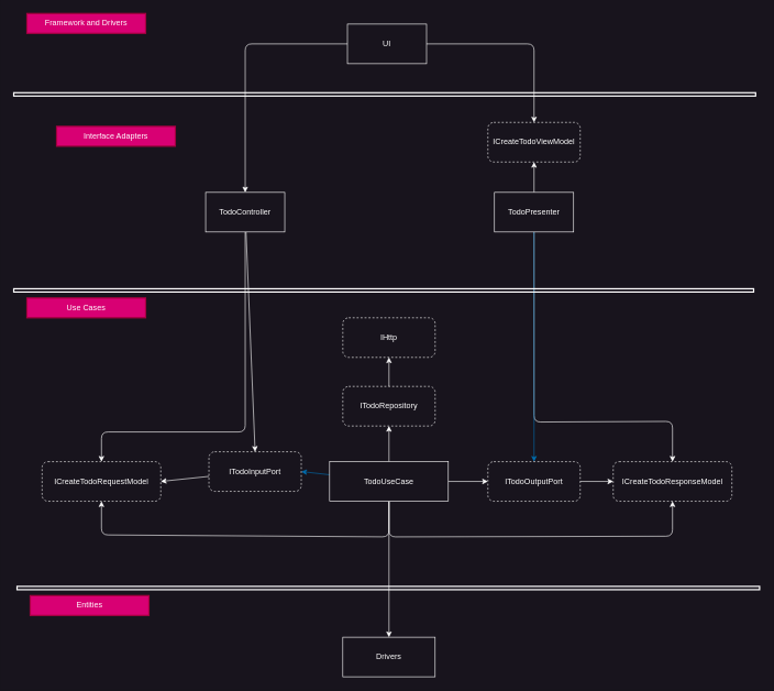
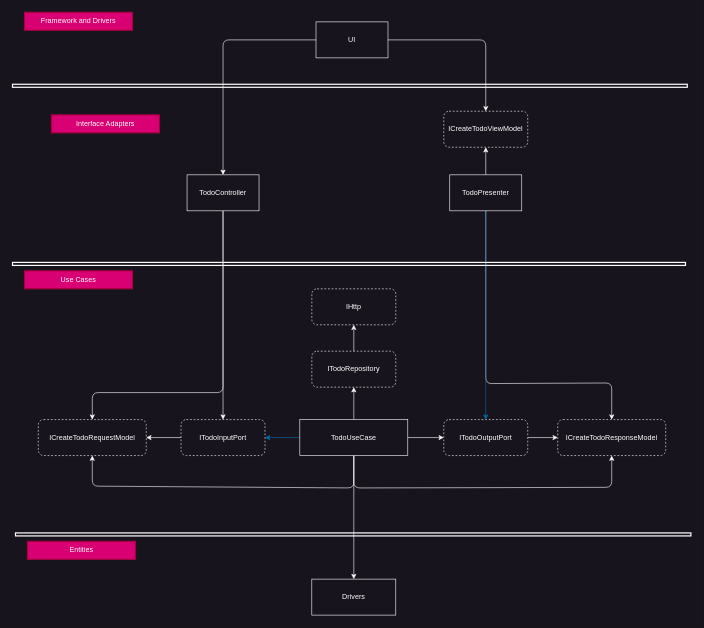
  <mxCell id="0" />
  <mxCell id="1" parent="0" />
  <mxCell id="2" style="edgeStyle=none;html=1;exitX=1;exitY=0.5;exitDx=0;exitDy=0;entryX=0.5;entryY=0;entryDx=0;entryDy=0;fontColor=#FFFFFF;strokeColor=#FFFFFF;" edge="1" parent="1" source="4" target="18"><mxGeometry relative="1" as="geometry"><Array as="points"><mxPoint x="809" y="66" /></Array></mxGeometry></mxCell>
  <mxCell id="3" style="edgeStyle=none;html=1;entryX=0.5;entryY=0;entryDx=0;entryDy=0;fontColor=#FFFFFF;strokeColor=#FFFFFF;" edge="1" parent="1" source="4" target="7"><mxGeometry relative="1" as="geometry"><Array as="points"><mxPoint x="371" y="66" /></Array></mxGeometry></mxCell>
  <mxCell id="4" value="UI" style="rounded=0;whiteSpace=wrap;html=1;fillColor=#18141D;strokeColor=#FFFFFF;fontColor=#FFFFFF;" parent="1" vertex="1"><mxGeometry x="526" y="36" width="120" height="60" as="geometry" /></mxCell>
  <mxCell id="5" style="edgeStyle=none;html=1;entryX=0.5;entryY=0;entryDx=0;entryDy=0;fontColor=#FFFFFF;strokeColor=#FFFFFF;" edge="1" parent="1" source="7" target="27"><mxGeometry relative="1" as="geometry"><Array as="points"><mxPoint x="371" y="654" /><mxPoint x="153" y="654" /></Array></mxGeometry></mxCell>
  <mxCell id="6" style="edgeStyle=none;html=1;entryX=0.5;entryY=0;entryDx=0;entryDy=0;endArrow=classic;endFill=1;fontColor=#FFFFFF;strokeColor=#FFFFFF;" edge="1" parent="1" source="7" target="36"><mxGeometry relative="1" as="geometry" /></mxCell>
  <mxCell id="7" value="TodoController" style="rounded=0;whiteSpace=wrap;html=1;fillColor=#18141D;strokeColor=#FFFFFF;fontColor=#FFFFFF;" parent="1" vertex="1"><mxGeometry x="311" y="291" width="120" height="60" as="geometry" /></mxCell>
  <mxCell id="8" style="edgeStyle=none;html=1;entryX=0;entryY=0.5;entryDx=0;entryDy=0;strokeColor=#FFFFFF;" edge="1" parent="1" source="9" target="26"><mxGeometry relative="1" as="geometry" /></mxCell>
  <mxCell id="9" value="ITodoOutputPort" style="rounded=1;whiteSpace=wrap;html=1;glass=0;shadow=0;dashed=1;fillColor=#18141D;strokeColor=#FFFFFF;fontColor=#FFFFFF;" parent="1" vertex="1"><mxGeometry x="739" y="699" width="140" height="60" as="geometry" /></mxCell>
  <mxCell id="10" style="edgeStyle=none;html=1;entryX=0.5;entryY=1;entryDx=0;entryDy=0;endArrow=classic;endFill=1;strokeColor=#FFFFFF;" edge="1" parent="1" source="11" target="13"><mxGeometry relative="1" as="geometry" /></mxCell>
  <mxCell id="11" value="ITodoRepository" style="rounded=1;whiteSpace=wrap;html=1;glass=0;shadow=0;dashed=1;fillColor=#18141D;strokeColor=#FFFFFF;fontColor=#FFFFFF;" parent="1" vertex="1"><mxGeometry x="519" y="585" width="140" height="60" as="geometry" /></mxCell>
  <mxCell id="12" value="Drivers" style="rounded=0;whiteSpace=wrap;html=1;glass=0;shadow=0;strokeColor=#FFFFFF;fillColor=#18141D;fontColor=#FFFFFF;" parent="1" vertex="1"><mxGeometry x="519" y="965" width="140" height="60" as="geometry" /></mxCell>
  <mxCell id="13" value="IHttp" style="rounded=1;whiteSpace=wrap;html=1;glass=0;shadow=0;dashed=1;fillColor=#18141D;strokeColor=#FFFFFF;fontColor=#FFFFFF;" parent="1" vertex="1"><mxGeometry x="519" y="481" width="140" height="60" as="geometry" /></mxCell>
  <mxCell id="14" style="edgeStyle=none;html=1;exitX=0.5;exitY=0;exitDx=0;exitDy=0;entryX=0.5;entryY=1;entryDx=0;entryDy=0;fontColor=#FFFFFF;strokeColor=#FFFFFF;" edge="1" parent="1" source="17" target="18"><mxGeometry relative="1" as="geometry" /></mxCell>
  <mxCell id="15" style="edgeStyle=none;html=1;entryX=0.5;entryY=0;entryDx=0;entryDy=0;fontColor=#FFFFFF;strokeColor=#FFFFFF;" edge="1" parent="1" source="17" target="26"><mxGeometry relative="1" as="geometry"><Array as="points"><mxPoint x="809" y="639" /><mxPoint x="1019" y="638" /></Array></mxGeometry></mxCell>
  <mxCell id="16" style="edgeStyle=none;html=1;entryX=0.5;entryY=0;entryDx=0;entryDy=0;fillColor=#1ba1e2;strokeColor=#006EAF;" edge="1" parent="1" source="17" target="9"><mxGeometry relative="1" as="geometry" /></mxCell>
  <mxCell id="17" value="TodoPresenter" style="rounded=0;whiteSpace=wrap;html=1;fillColor=#18141D;strokeColor=#FFFFFF;fontColor=#FFFFFF;" parent="1" vertex="1"><mxGeometry x="749" y="291" width="120" height="60" as="geometry" /></mxCell>
  <mxCell id="18" value="ICreateTodoViewModel" style="rounded=1;whiteSpace=wrap;html=1;glass=0;shadow=0;dashed=1;strokeColor=#FFFFFF;fillColor=#18141D;fontColor=#FFFFFF;" parent="1" vertex="1"><mxGeometry x="739" y="185" width="140" height="60" as="geometry" /></mxCell>
  <mxCell id="19" value="" style="rounded=0;whiteSpace=wrap;html=1;strokeColor=#FFFFFF;fillColor=none;strokeWidth=2;" parent="1" vertex="1"><mxGeometry x="20" y="140" width="1125" height="5" as="geometry" /></mxCell>
  <mxCell id="20" value="" style="rounded=0;whiteSpace=wrap;html=1;strokeColor=#FFFFFF;fillColor=none;strokeWidth=2;" parent="1" vertex="1"><mxGeometry x="20" y="437" width="1122" height="5" as="geometry" /></mxCell>
  <mxCell id="21" value="" style="rounded=0;whiteSpace=wrap;html=1;strokeColor=#FFFFFF;fillColor=none;strokeWidth=2;" parent="1" vertex="1"><mxGeometry x="25" y="888" width="1126" height="5" as="geometry" /></mxCell>
  <mxCell id="22" value="Entities" style="text;html=1;strokeColor=#A50040;fillColor=#d80073;align=center;verticalAlign=middle;whiteSpace=wrap;rounded=0;strokeWidth=2;fontColor=#ffffff;" parent="1" vertex="1"><mxGeometry x="45" y="902" width="180" height="30" as="geometry" /></mxCell>
  <mxCell id="23" value="Use Cases" style="text;html=1;strokeColor=#A50040;fillColor=#d80073;align=center;verticalAlign=middle;whiteSpace=wrap;rounded=0;strokeWidth=2;fontColor=#ffffff;" parent="1" vertex="1"><mxGeometry x="40" y="451" width="180" height="30" as="geometry" /></mxCell>
  <mxCell id="24" value="Interface Adapters" style="text;html=1;strokeColor=#A50040;fillColor=#d80073;align=center;verticalAlign=middle;whiteSpace=wrap;rounded=0;strokeWidth=2;fontColor=#ffffff;" parent="1" vertex="1"><mxGeometry x="85" y="191" width="180" height="30" as="geometry" /></mxCell>
  <mxCell id="25" value="Framework and Drivers" style="text;html=1;strokeColor=#A50040;fillColor=#d80073;align=center;verticalAlign=middle;whiteSpace=wrap;rounded=0;strokeWidth=2;fontColor=#ffffff;" parent="1" vertex="1"><mxGeometry x="40" y="20" width="180" height="30" as="geometry" /></mxCell>
  <mxCell id="26" value="ICreateTodoResponseModel" style="rounded=1;whiteSpace=wrap;html=1;glass=0;shadow=0;dashed=1;strokeColor=#FFFFFF;fillColor=#18141D;fontColor=#FFFFFF;" vertex="1" parent="1"><mxGeometry x="929" y="699" width="180" height="60" as="geometry" /></mxCell>
  <mxCell id="27" value="ICreateTodoRequestModel" style="rounded=1;whiteSpace=wrap;html=1;glass=0;shadow=0;dashed=1;strokeColor=#FFFFFF;fillColor=#18141D;fontColor=#FFFFFF;" vertex="1" parent="1"><mxGeometry x="63" y="699" width="180" height="60" as="geometry" /></mxCell>
  <mxCell id="28" style="edgeStyle=none;html=1;entryX=0;entryY=0.5;entryDx=0;entryDy=0;strokeColor=#FFFFFF;" edge="1" parent="1" source="34" target="9"><mxGeometry relative="1" as="geometry" /></mxCell>
  <mxCell id="29" style="edgeStyle=none;html=1;entryX=1;entryY=0.5;entryDx=0;entryDy=0;fillColor=#1ba1e2;strokeColor=#006EAF;" edge="1" parent="1" source="34" target="36"><mxGeometry relative="1" as="geometry" /></mxCell>
  <mxCell id="30" style="edgeStyle=none;html=1;entryX=0.5;entryY=1;entryDx=0;entryDy=0;endArrow=classic;endFill=1;fontColor=#FFFFFF;strokeColor=#FFFFFF;" edge="1" parent="1" source="34" target="26"><mxGeometry relative="1" as="geometry"><Array as="points"><mxPoint x="589" y="813" /><mxPoint x="1019" y="812" /></Array></mxGeometry></mxCell>
  <mxCell id="31" style="edgeStyle=none;html=1;entryX=0.5;entryY=1;entryDx=0;entryDy=0;endArrow=classic;endFill=1;fontColor=#FFFFFF;strokeColor=#FFFFFF;" edge="1" parent="1" source="34" target="27"><mxGeometry relative="1" as="geometry"><Array as="points"><mxPoint x="589" y="813" /><mxPoint x="153" y="810" /></Array></mxGeometry></mxCell>
  <mxCell id="32" style="edgeStyle=none;html=1;entryX=0.5;entryY=0;entryDx=0;entryDy=0;endArrow=classic;endFill=1;fontColor=#FFFFFF;labelBorderColor=#FFFFFF;strokeColor=#FFFFFF;" edge="1" parent="1" source="34" target="12"><mxGeometry relative="1" as="geometry" /></mxCell>
  <mxCell id="33" style="edgeStyle=none;html=1;entryX=0.5;entryY=1;entryDx=0;entryDy=0;endArrow=classic;endFill=1;strokeColor=#FFFFFF;" edge="1" parent="1" source="34" target="11"><mxGeometry relative="1" as="geometry" /></mxCell>
  <mxCell id="34" value="TodoUseCase" style="rounded=0;whiteSpace=wrap;html=1;glass=0;shadow=0;strokeColor=#FFFFFF;fillColor=#18141D;fontColor=#FFFFFF;" vertex="1" parent="1"><mxGeometry x="499" y="699" width="180" height="60" as="geometry" /></mxCell>
  <mxCell id="35" style="edgeStyle=none;html=1;entryX=1;entryY=0.5;entryDx=0;entryDy=0;fontColor=#FFFFFF;strokeColor=#FFFFFF;" edge="1" parent="1" source="36" target="27"><mxGeometry relative="1" as="geometry" /></mxCell>
- <mxCell id="36" value="ITodoInputPort" style="rounded=1;whiteSpace=wrap;html=1;glass=0;shadow=0;dashed=1;fillColor=#18141D;strokeColor=#FFFFFF;fontColor=#FFFFFF;" vertex="1" parent="1"><mxGeometry x="316" y="684" width="140" height="60" as="geometry" /></mxCell>
+ <mxCell id="36" value="ITodoInputPort" style="rounded=1;whiteSpace=wrap;html=1;glass=0;shadow=0;dashed=1;fillColor=#18141D;strokeColor=#FFFFFF;fontColor=#FFFFFF;" vertex="1" parent="1"><mxGeometry x="301" y="699" width="140" height="60" as="geometry" /></mxCell>
